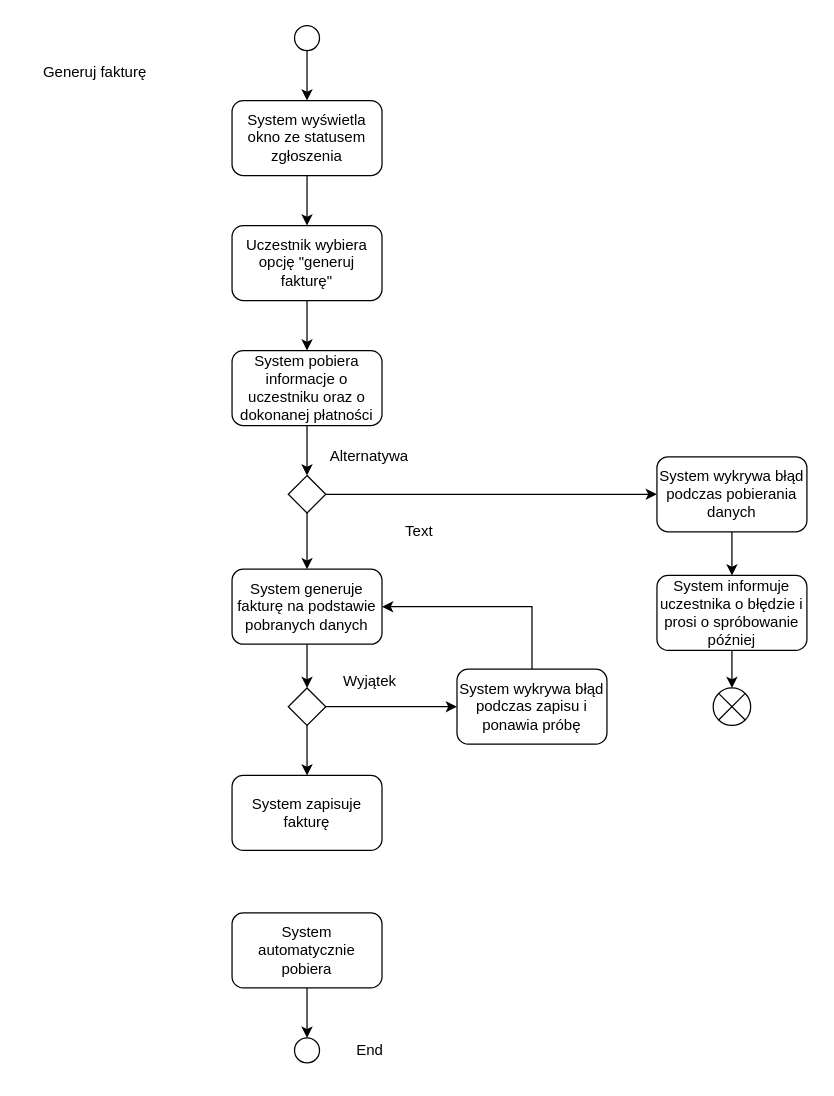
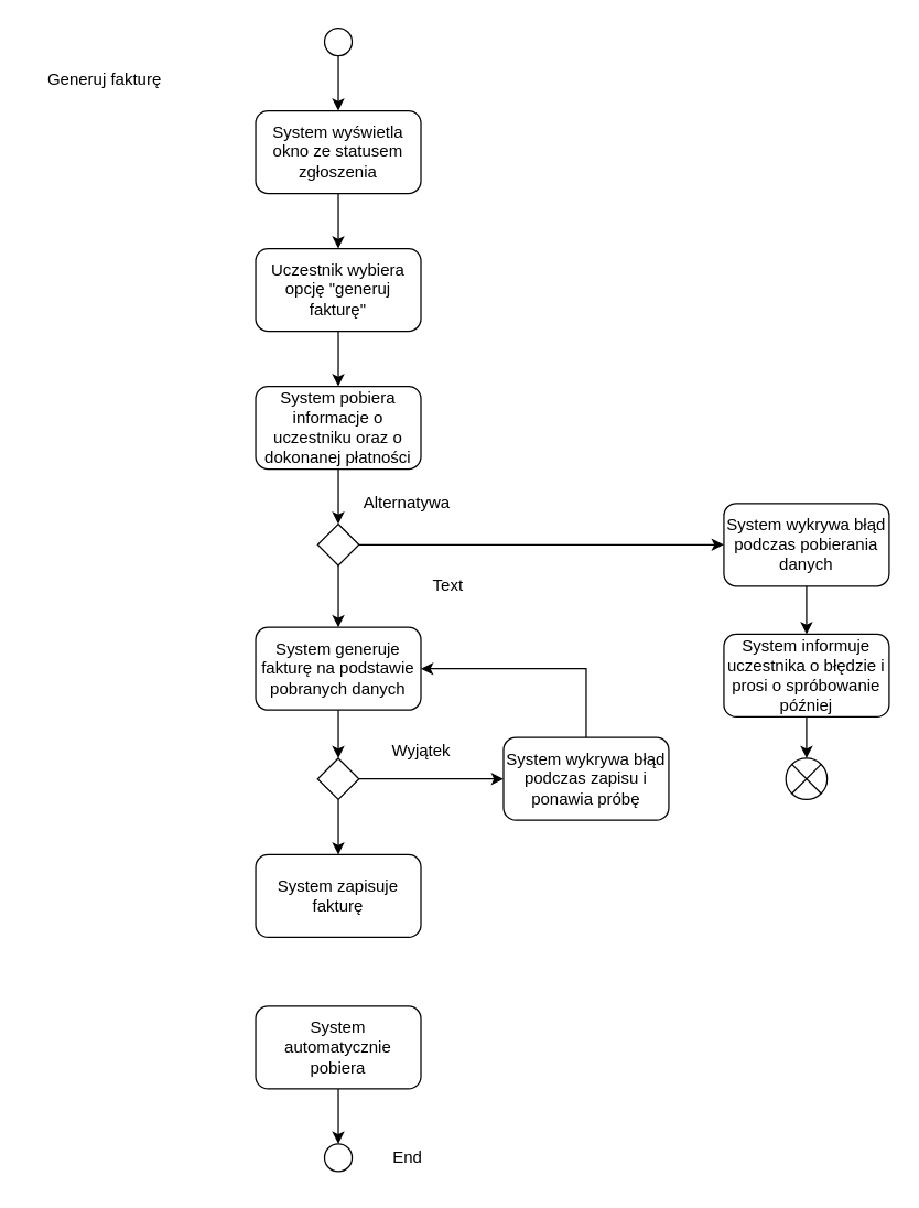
  <mxCell id="0" />
  <mxCell id="1" parent="0" />
  <mxCell id="2" value="Generuj fakturę" style="text;html=1;align=center;verticalAlign=middle;resizable=0;points=[];autosize=1;strokeColor=none;fillColor=none;" vertex="1" parent="1"><mxGeometry x="20" y="43" width="110" height="30" as="geometry" /></mxCell>
  <mxCell id="3" value="" style="edgeStyle=orthogonalEdgeStyle;rounded=0;orthogonalLoop=1;jettySize=auto;html=1;" edge="1" parent="1" source="4" target="17"><mxGeometry relative="1" as="geometry" /></mxCell>
  <mxCell id="4" value="System wyświetla okno ze statusem zgłoszenia" style="rounded=1;whiteSpace=wrap;html=1;" vertex="1" parent="1"><mxGeometry x="185" y="80" width="120" height="60" as="geometry" /></mxCell>
  <mxCell id="5" value="" style="edgeStyle=orthogonalEdgeStyle;rounded=0;orthogonalLoop=1;jettySize=auto;html=1;" edge="1" parent="1" source="6" target="4"><mxGeometry relative="1" as="geometry" /></mxCell>
  <mxCell id="6" value="" style="ellipse;whiteSpace=wrap;html=1;aspect=fixed;" vertex="1" parent="1"><mxGeometry x="235" y="20" width="20" height="20" as="geometry" /></mxCell>
  <mxCell id="7" value="System zapisuje fakturę" style="rounded=1;whiteSpace=wrap;html=1;" vertex="1" parent="1"><mxGeometry x="185" y="620" width="120" height="60" as="geometry" /></mxCell>
  <mxCell id="8" value="" style="edgeStyle=orthogonalEdgeStyle;rounded=0;orthogonalLoop=1;jettySize=auto;html=1;" edge="1" parent="1" source="9" target="33"><mxGeometry relative="1" as="geometry" /></mxCell>
  <mxCell id="9" value="System informuje uczestnika o błędzie i prosi o spróbowanie później" style="rounded=1;whiteSpace=wrap;html=1;" vertex="1" parent="1"><mxGeometry x="525" y="460" width="120" height="60" as="geometry" /></mxCell>
  <mxCell id="10" style="edgeStyle=orthogonalEdgeStyle;rounded=0;orthogonalLoop=1;jettySize=auto;html=1;entryX=1;entryY=0.5;entryDx=0;entryDy=0;" edge="1" parent="1" source="11" target="13"><mxGeometry relative="1" as="geometry"><Array as="points"><mxPoint x="425" y="485" /></Array></mxGeometry></mxCell>
  <mxCell id="11" value="System wykrywa błąd podczas zapisu i ponawia próbę" style="rounded=1;whiteSpace=wrap;html=1;" vertex="1" parent="1"><mxGeometry x="365" y="535" width="120" height="60" as="geometry" /></mxCell>
  <mxCell id="12" value="" style="edgeStyle=orthogonalEdgeStyle;rounded=0;orthogonalLoop=1;jettySize=auto;html=1;" edge="1" parent="1" source="13" target="23"><mxGeometry relative="1" as="geometry" /></mxCell>
  <mxCell id="13" value="System generuje fakturę na podstawie pobranych danych" style="rounded=1;whiteSpace=wrap;html=1;" vertex="1" parent="1"><mxGeometry x="185" y="455" width="120" height="60" as="geometry" /></mxCell>
  <mxCell id="14" value="" style="edgeStyle=orthogonalEdgeStyle;rounded=0;orthogonalLoop=1;jettySize=auto;html=1;" edge="1" parent="1" source="15" target="20"><mxGeometry relative="1" as="geometry" /></mxCell>
  <mxCell id="15" value="System pobiera informacje o uczestniku oraz o dokonanej płatności" style="rounded=1;whiteSpace=wrap;html=1;" vertex="1" parent="1"><mxGeometry x="185" y="280" width="120" height="60" as="geometry" /></mxCell>
  <mxCell id="16" value="" style="edgeStyle=orthogonalEdgeStyle;rounded=0;orthogonalLoop=1;jettySize=auto;html=1;" edge="1" parent="1" source="17" target="15"><mxGeometry relative="1" as="geometry" /></mxCell>
  <mxCell id="17" value="Uczestnik wybiera opcję &quot;generuj fakturę&quot;" style="rounded=1;whiteSpace=wrap;html=1;" vertex="1" parent="1"><mxGeometry x="185" y="180" width="120" height="60" as="geometry" /></mxCell>
  <mxCell id="18" value="" style="edgeStyle=orthogonalEdgeStyle;rounded=0;orthogonalLoop=1;jettySize=auto;html=1;" edge="1" parent="1" source="20" target="13"><mxGeometry relative="1" as="geometry" /></mxCell>
  <mxCell id="19" style="edgeStyle=orthogonalEdgeStyle;rounded=0;orthogonalLoop=1;jettySize=auto;html=1;entryX=0;entryY=0.5;entryDx=0;entryDy=0;" edge="1" parent="1" source="20" target="28"><mxGeometry relative="1" as="geometry" /></mxCell>
  <mxCell id="20" value="" style="rhombus;whiteSpace=wrap;html=1;" vertex="1" parent="1"><mxGeometry x="230" y="380" width="30" height="30" as="geometry" /></mxCell>
  <mxCell id="21" value="" style="edgeStyle=orthogonalEdgeStyle;rounded=0;orthogonalLoop=1;jettySize=auto;html=1;" edge="1" parent="1" source="23" target="11"><mxGeometry relative="1" as="geometry" /></mxCell>
  <mxCell id="22" value="" style="edgeStyle=orthogonalEdgeStyle;rounded=0;orthogonalLoop=1;jettySize=auto;html=1;" edge="1" parent="1" source="23" target="7"><mxGeometry relative="1" as="geometry" /></mxCell>
  <mxCell id="23" value="" style="rhombus;whiteSpace=wrap;html=1;" vertex="1" parent="1"><mxGeometry x="230" y="550" width="30" height="30" as="geometry" /></mxCell>
- <mxCell id="24" value="Text" style="text;html=1;align=center;verticalAlign=middle;whiteSpace=wrap;rounded=0;" vertex="1" parent="1"><mxGeometry x="305" y="410" width="60" height="30" as="geometry" /></mxCell>
+ <mxCell id="24" value="Text" style="text;html=1;align=center;verticalAlign=middle;whiteSpace=wrap;rounded=0;" vertex="1" parent="1"><mxGeometry x="295" y="410" width="60" height="30" as="geometry" /></mxCell>
  <mxCell id="25" value="Alternatywa" style="text;html=1;align=center;verticalAlign=middle;whiteSpace=wrap;rounded=0;" vertex="1" parent="1"><mxGeometry x="265" y="350" width="60" height="30" as="geometry" /></mxCell>
- <mxCell id="26" value="Wyjątek" style="text;html=1;align=center;verticalAlign=middle;resizable=0;points=[];autosize=1;strokeColor=none;fillColor=none;" vertex="1" parent="1"><mxGeometry x="260" y="530" width="70" height="30" as="geometry" /></mxCell>
+ <mxCell id="26" value="Wyjątek" style="text;html=1;align=center;verticalAlign=middle;resizable=0;points=[];autosize=1;strokeColor=none;fillColor=none;" vertex="1" parent="1"><mxGeometry x="270" y="530" width="70" height="30" as="geometry" /></mxCell>
  <mxCell id="27" value="" style="edgeStyle=orthogonalEdgeStyle;rounded=0;orthogonalLoop=1;jettySize=auto;html=1;" edge="1" parent="1" source="28" target="9"><mxGeometry relative="1" as="geometry" /></mxCell>
  <mxCell id="28" value="System wykrywa błąd podczas pobierania danych" style="rounded=1;whiteSpace=wrap;html=1;" vertex="1" parent="1"><mxGeometry x="525" y="365" width="120" height="60" as="geometry" /></mxCell>
  <mxCell id="29" value="" style="edgeStyle=orthogonalEdgeStyle;rounded=0;orthogonalLoop=1;jettySize=auto;html=1;" edge="1" parent="1" source="30" target="31"><mxGeometry relative="1" as="geometry" /></mxCell>
  <mxCell id="30" value="System automatycznie pobiera" style="rounded=1;whiteSpace=wrap;html=1;" vertex="1" parent="1"><mxGeometry x="185" y="730" width="120" height="60" as="geometry" /></mxCell>
  <mxCell id="31" value="" style="ellipse;whiteSpace=wrap;html=1;aspect=fixed;" vertex="1" parent="1"><mxGeometry x="235" y="830" width="20" height="20" as="geometry" /></mxCell>
  <mxCell id="32" value="End" style="text;html=1;align=center;verticalAlign=middle;resizable=0;points=[];autosize=1;strokeColor=none;fillColor=none;" vertex="1" parent="1"><mxGeometry x="275" y="825" width="40" height="30" as="geometry" /></mxCell>
  <mxCell id="33" value="" style="shape=sumEllipse;perimeter=ellipsePerimeter;whiteSpace=wrap;html=1;backgroundOutline=1;" vertex="1" parent="1"><mxGeometry x="570" y="550" width="30" height="30" as="geometry" /></mxCell>
